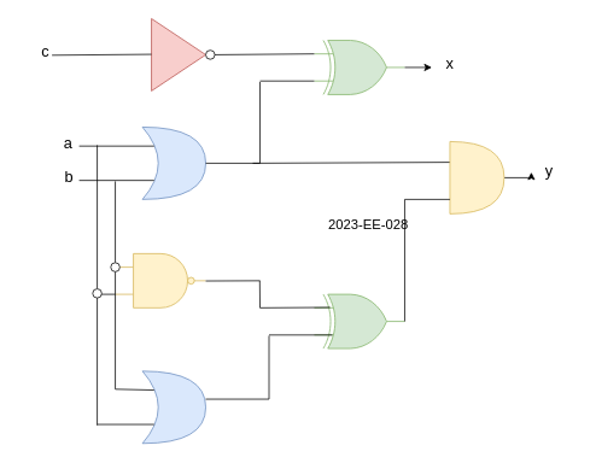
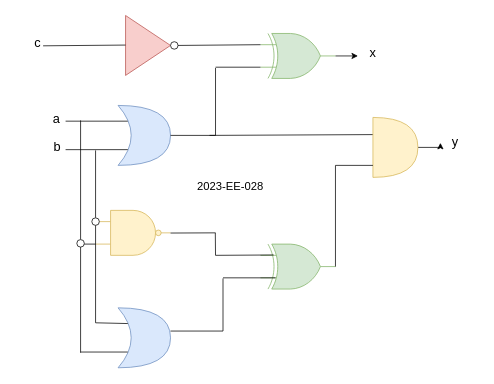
  <mxCell id="0" />
  <mxCell id="1" parent="0" />
  <mxCell id="2" value="" style="verticalLabelPosition=bottom;shadow=0;dashed=0;align=center;html=1;verticalAlign=top;shape=mxgraph.electrical.logic_gates.logic_gate;operation=and;negating=1;negSize=0.15;fillColor=#fff2cc;strokeColor=#d6b656;" vertex="1" parent="1"><mxGeometry x="127" y="280" width="100" height="60" as="geometry" /></mxCell>
  <mxCell id="3" style="edgeStyle=orthogonalEdgeStyle;rounded=0;orthogonalLoop=1;jettySize=auto;html=1;exitX=1;exitY=0.5;exitDx=0;exitDy=0;exitPerimeter=0;" edge="1" parent="1" source="4"><mxGeometry relative="1" as="geometry"><mxPoint x="477" y="74.105" as="targetPoint" /></mxGeometry></mxCell>
  <mxCell id="4" value="" style="verticalLabelPosition=bottom;shadow=0;dashed=0;align=center;html=1;verticalAlign=top;shape=mxgraph.electrical.logic_gates.logic_gate;operation=xor;fillColor=#d5e8d4;strokeColor=#82b366;" vertex="1" parent="1"><mxGeometry x="347" y="44" width="100" height="60" as="geometry" /></mxCell>
  <mxCell id="5" value="" style="verticalLabelPosition=bottom;shadow=0;dashed=0;align=center;html=1;verticalAlign=top;shape=mxgraph.electrical.logic_gates.logic_gate;operation=xor;fillColor=#d5e8d4;strokeColor=#82b366;" vertex="1" parent="1"><mxGeometry x="347" y="325" width="100" height="60" as="geometry" /></mxCell>
  <mxCell id="6" value="" style="shape=xor;whiteSpace=wrap;html=1;fillColor=#dae8fc;strokeColor=#6c8ebf;" vertex="1" parent="1"><mxGeometry x="157" y="140" width="70" height="80" as="geometry" /></mxCell>
  <mxCell id="7" value="" style="group" connectable="0" vertex="1" parent="1"><mxGeometry x="167" y="20" width="70" height="80" as="geometry" /></mxCell>
  <mxCell id="8" value="" style="triangle;whiteSpace=wrap;html=1;fillColor=#f8cecc;strokeColor=#b85450;" vertex="1" parent="7"><mxGeometry width="60" height="80" as="geometry" /></mxCell>
  <mxCell id="9" value="" style="ellipse;whiteSpace=wrap;html=1;aspect=fixed;" vertex="1" parent="7"><mxGeometry x="60" y="35" width="10" height="10" as="geometry" /></mxCell>
  <mxCell id="10" value="" style="endArrow=none;html=1;rounded=0;exitX=1;exitY=0.5;exitDx=0;exitDy=0;entryX=0;entryY=0.25;entryDx=0;entryDy=0;entryPerimeter=0;" edge="1" parent="1" source="9" target="4"><mxGeometry width="50" height="50" relative="1" as="geometry"><mxPoint x="287" y="140" as="sourcePoint" /><mxPoint x="437" y="60" as="targetPoint" /></mxGeometry></mxCell>
  <mxCell id="11" value="" style="group" connectable="0" vertex="1" parent="1"><mxGeometry x="227" y="89" width="120" height="91" as="geometry" /></mxCell>
  <mxCell id="12" value="" style="endArrow=none;html=1;rounded=0;entryX=0;entryY=0.25;entryDx=0;entryDy=0;entryPerimeter=0;" edge="1" parent="11"><mxGeometry width="50" height="50" relative="1" as="geometry"><mxPoint x="60" as="sourcePoint" /><mxPoint x="120" as="targetPoint" /></mxGeometry></mxCell>
  <mxCell id="13" value="" style="endArrow=none;html=1;rounded=0;" edge="1" parent="11"><mxGeometry width="50" height="50" relative="1" as="geometry"><mxPoint x="60" y="1" as="sourcePoint" /><mxPoint x="60" y="91" as="targetPoint" /></mxGeometry></mxCell>
  <mxCell id="14" value="" style="endArrow=none;html=1;rounded=0;entryX=0;entryY=0.25;entryDx=0;entryDy=0;entryPerimeter=0;" edge="1" parent="11"><mxGeometry width="50" height="50" relative="1" as="geometry"><mxPoint y="91" as="sourcePoint" /><mxPoint x="60" y="91" as="targetPoint" /></mxGeometry></mxCell>
  <mxCell id="15" value="" style="endArrow=none;html=1;rounded=0;entryX=-0.081;entryY=-0.014;entryDx=0;entryDy=0;entryPerimeter=0;" edge="1" parent="11"><mxGeometry width="50" height="50" relative="1" as="geometry"><mxPoint x="52" y="91" as="sourcePoint" /><mxPoint x="277.14" y="89.88" as="targetPoint" /></mxGeometry></mxCell>
  <mxCell id="16" value="" style="endArrow=none;html=1;rounded=0;exitX=1;exitY=0.5;exitDx=0;exitDy=0;entryX=0;entryY=0.25;entryDx=0;entryDy=0;entryPerimeter=0;" edge="1" parent="1"><mxGeometry width="50" height="50" relative="1" as="geometry"><mxPoint x="57" y="60.5" as="sourcePoint" /><mxPoint x="167" y="59.5" as="targetPoint" /></mxGeometry></mxCell>
  <mxCell id="17" value="" style="endArrow=none;html=1;rounded=0;entryX=0;entryY=0.25;entryDx=0;entryDy=0;entryPerimeter=0;" edge="1" parent="1"><mxGeometry width="50" height="50" relative="1" as="geometry"><mxPoint x="87" y="161" as="sourcePoint" /><mxPoint x="170" y="161" as="targetPoint" /></mxGeometry></mxCell>
  <mxCell id="18" value="" style="endArrow=none;html=1;rounded=0;entryX=0;entryY=0.25;entryDx=0;entryDy=0;entryPerimeter=0;" edge="1" parent="1"><mxGeometry width="50" height="50" relative="1" as="geometry"><mxPoint x="87" y="199" as="sourcePoint" /><mxPoint x="170" y="199" as="targetPoint" /></mxGeometry></mxCell>
  <mxCell id="19" value="" style="endArrow=none;html=1;rounded=0;" edge="1" parent="1" source="33"><mxGeometry width="50" height="50" relative="1" as="geometry"><mxPoint x="127" y="200" as="sourcePoint" /><mxPoint x="127" y="430" as="targetPoint" /></mxGeometry></mxCell>
  <mxCell id="20" value="" style="endArrow=none;html=1;rounded=0;" edge="1" parent="1" source="35"><mxGeometry width="50" height="50" relative="1" as="geometry"><mxPoint x="107" y="160" as="sourcePoint" /><mxPoint x="107" y="470" as="targetPoint" /></mxGeometry></mxCell>
  <mxCell id="21" value="" style="endArrow=none;html=1;rounded=0;" edge="1" parent="1"><mxGeometry width="50" height="50" relative="1" as="geometry"><mxPoint x="107" y="325" as="sourcePoint" /><mxPoint x="127" y="325" as="targetPoint" /></mxGeometry></mxCell>
  <mxCell id="22" value="" style="shape=xor;whiteSpace=wrap;html=1;fillColor=#dae8fc;strokeColor=#6c8ebf;" vertex="1" parent="1"><mxGeometry x="157" y="410" width="70" height="80" as="geometry" /></mxCell>
  <mxCell id="23" value="" style="endArrow=none;html=1;rounded=0;entryX=0;entryY=0.25;entryDx=0;entryDy=0;entryPerimeter=0;" edge="1" parent="1"><mxGeometry width="50" height="50" relative="1" as="geometry"><mxPoint x="127" y="430" as="sourcePoint" /><mxPoint x="170" y="431" as="targetPoint" /></mxGeometry></mxCell>
  <mxCell id="24" value="" style="endArrow=none;html=1;rounded=0;entryX=0;entryY=0.25;entryDx=0;entryDy=0;entryPerimeter=0;" edge="1" parent="1"><mxGeometry width="50" height="50" relative="1" as="geometry"><mxPoint x="107" y="469" as="sourcePoint" /><mxPoint x="170" y="469" as="targetPoint" /></mxGeometry></mxCell>
  <mxCell id="25" value="" style="group" connectable="0" vertex="1" parent="1"><mxGeometry x="227" y="370" width="140" height="71" as="geometry" /></mxCell>
  <mxCell id="26" value="" style="endArrow=none;html=1;rounded=0;entryX=0;entryY=0.25;entryDx=0;entryDy=0;entryPerimeter=0;" edge="1" parent="25"><mxGeometry width="50" height="50" relative="1" as="geometry"><mxPoint x="70" as="sourcePoint" /><mxPoint x="140" as="targetPoint" /></mxGeometry></mxCell>
  <mxCell id="27" value="" style="endArrow=none;html=1;rounded=0;" edge="1" parent="25"><mxGeometry width="50" height="50" relative="1" as="geometry"><mxPoint x="70" y="0.78" as="sourcePoint" /><mxPoint x="70" y="71" as="targetPoint" /></mxGeometry></mxCell>
  <mxCell id="28" value="" style="endArrow=none;html=1;rounded=0;entryX=0;entryY=0.25;entryDx=0;entryDy=0;entryPerimeter=0;" edge="1" parent="25"><mxGeometry width="50" height="50" relative="1" as="geometry"><mxPoint y="71" as="sourcePoint" /><mxPoint x="70" y="71" as="targetPoint" /></mxGeometry></mxCell>
  <mxCell id="29" value="" style="endArrow=none;html=1;rounded=0;exitX=1;exitY=0.5;exitDx=0;exitDy=0;" edge="1" parent="1"><mxGeometry width="50" height="50" relative="1" as="geometry"><mxPoint x="227" y="310.24" as="sourcePoint" /><mxPoint x="287" y="310" as="targetPoint" /></mxGeometry></mxCell>
  <mxCell id="30" value="" style="endArrow=none;html=1;rounded=0;" edge="1" parent="1"><mxGeometry width="50" height="50" relative="1" as="geometry"><mxPoint x="286.74" y="310" as="sourcePoint" /><mxPoint x="287" y="340" as="targetPoint" /></mxGeometry></mxCell>
  <mxCell id="31" value="" style="endArrow=none;html=1;rounded=0;entryX=0.175;entryY=0.242;entryDx=0;entryDy=0;entryPerimeter=0;" edge="1" parent="1" target="5"><mxGeometry width="50" height="50" relative="1" as="geometry"><mxPoint x="287" y="340" as="sourcePoint" /><mxPoint x="342" y="340" as="targetPoint" /></mxGeometry></mxCell>
  <mxCell id="32" value="" style="endArrow=none;html=1;rounded=0;" edge="1" parent="1" target="33"><mxGeometry width="50" height="50" relative="1" as="geometry"><mxPoint x="127" y="200" as="sourcePoint" /><mxPoint x="127" y="430" as="targetPoint" /></mxGeometry></mxCell>
  <mxCell id="33" value="" style="ellipse;html=1;verticalLabelPosition=bottom;labelBackgroundColor=#ffffff;verticalAlign=top;fillColor=#ffffff" vertex="1" parent="1"><mxGeometry x="122" y="290" width="10" height="10" as="geometry" /></mxCell>
  <mxCell id="34" value="" style="endArrow=none;html=1;rounded=0;" edge="1" parent="1" target="35"><mxGeometry width="50" height="50" relative="1" as="geometry"><mxPoint x="107" y="160" as="sourcePoint" /><mxPoint x="107" y="470" as="targetPoint" /></mxGeometry></mxCell>
  <mxCell id="35" value="" style="ellipse;html=1;verticalLabelPosition=bottom;labelBackgroundColor=#ffffff;verticalAlign=top;fillColor=#ffffff" vertex="1" parent="1"><mxGeometry x="102" y="319" width="10" height="10" as="geometry" /></mxCell>
  <mxCell id="36" style="edgeStyle=orthogonalEdgeStyle;rounded=0;orthogonalLoop=1;jettySize=auto;html=1;exitX=1;exitY=0.5;exitDx=0;exitDy=0;exitPerimeter=0;" edge="1" parent="1" source="37"><mxGeometry relative="1" as="geometry"><mxPoint x="587" y="190" as="targetPoint" /></mxGeometry></mxCell>
  <mxCell id="37" value="" style="shape=or;whiteSpace=wrap;html=1;fillColor=#fff2cc;strokeColor=#d6b656;" vertex="1" parent="1"><mxGeometry x="497" y="156" width="60" height="80" as="geometry" /></mxCell>
  <mxCell id="38" value="&lt;font style=&quot;font-size: 17px;&quot;&gt;a&lt;/font&gt;" style="text;html=1;align=center;verticalAlign=middle;whiteSpace=wrap;rounded=0;" vertex="1" parent="1"><mxGeometry x="45" y="144" width="60" height="30" as="geometry" /></mxCell>
  <mxCell id="39" value="" style="endArrow=none;html=1;rounded=0;exitX=1;exitY=0.5;exitDx=0;exitDy=0;exitPerimeter=0;" edge="1" parent="1" source="5"><mxGeometry width="50" height="50" relative="1" as="geometry"><mxPoint x="407" y="290" as="sourcePoint" /><mxPoint x="447" y="220" as="targetPoint" /></mxGeometry></mxCell>
  <mxCell id="40" value="" style="endArrow=none;html=1;rounded=0;entryX=0;entryY=0.25;entryDx=0;entryDy=0;entryPerimeter=0;" edge="1" parent="1"><mxGeometry width="50" height="50" relative="1" as="geometry"><mxPoint x="447" y="220" as="sourcePoint" /><mxPoint x="497" y="220" as="targetPoint" /></mxGeometry></mxCell>
  <mxCell id="41" value="&lt;font style=&quot;font-size: 17px;&quot;&gt;b&lt;/font&gt;" style="text;html=1;align=center;verticalAlign=middle;whiteSpace=wrap;rounded=0;" vertex="1" parent="1"><mxGeometry x="46" y="181" width="60" height="30" as="geometry" /></mxCell>
  <mxCell id="42" value="&lt;font style=&quot;font-size: 17px;&quot;&gt;c&lt;/font&gt;" style="text;html=1;align=center;verticalAlign=middle;whiteSpace=wrap;rounded=0;" vertex="1" parent="1"><mxGeometry x="20" y="42" width="60" height="30" as="geometry" /></mxCell>
  <mxCell id="43" value="&lt;span style=&quot;font-size: 17px;&quot;&gt;x&lt;/span&gt;" style="text;html=1;align=center;verticalAlign=middle;whiteSpace=wrap;rounded=0;" vertex="1" parent="1"><mxGeometry x="467" y="56" width="60" height="30" as="geometry" /></mxCell>
  <mxCell id="44" value="&lt;span style=&quot;font-size: 17px;&quot;&gt;y&lt;/span&gt;" style="text;html=1;align=center;verticalAlign=middle;whiteSpace=wrap;rounded=0;" vertex="1" parent="1"><mxGeometry x="577" y="175" width="60" height="30" as="geometry" /></mxCell>
- <mxCell id="45" value="&lt;font style=&quot;font-size: 15px;&quot;&gt;2023-EE-028&lt;/font&gt;" style="text;html=1;align=center;verticalAlign=middle;whiteSpace=wrap;rounded=0;" vertex="1" parent="1"><mxGeometry x="357" y="232" width="100" height="30" as="geometry" /></mxCell>
+ <mxCell id="45" value="&lt;font style=&quot;font-size: 15px;&quot;&gt;2023-EE-028&lt;/font&gt;" style="text;html=1;align=center;verticalAlign=middle;whiteSpace=wrap;rounded=0;" vertex="1" parent="1"><mxGeometry x="257" y="232" width="100" height="30" as="geometry" /></mxCell>
